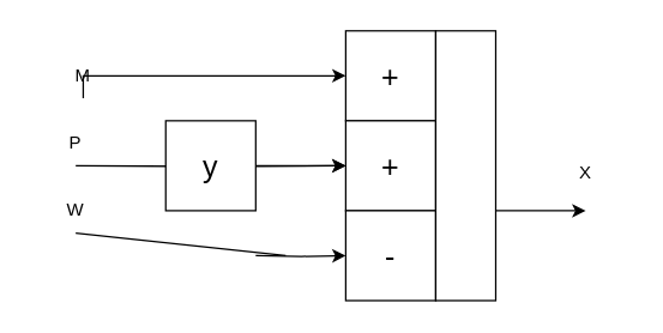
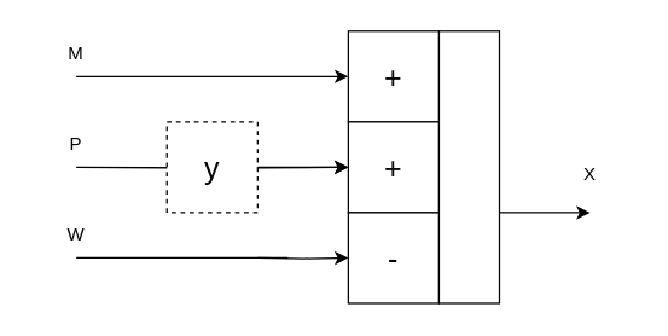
  <mxCell id="0" />
  <mxCell id="1" parent="0" />
  <mxCell id="2" value="&lt;font style=&quot;font-size: 20px;&quot;&gt;+&lt;/font&gt;" style="rounded=0;whiteSpace=wrap;html=1;" parent="1" vertex="1"><mxGeometry x="230" y="20" width="60" height="60" as="geometry" /></mxCell>
  <mxCell id="3" value="&lt;span style=&quot;font-size: 20px;&quot;&gt;+&lt;/span&gt;" style="rounded=0;whiteSpace=wrap;html=1;" parent="1" vertex="1"><mxGeometry x="230" y="80" width="60" height="60" as="geometry" /></mxCell>
  <mxCell id="4" value="&lt;span style=&quot;font-size: 20px;&quot;&gt;-&lt;/span&gt;" style="rounded=0;whiteSpace=wrap;html=1;" parent="1" vertex="1"><mxGeometry x="230" y="140" width="60" height="60" as="geometry" /></mxCell>
  <mxCell id="5" value="" style="rounded=0;whiteSpace=wrap;html=1;" parent="1" vertex="1"><mxGeometry x="290" y="20" width="40" height="180" as="geometry" /></mxCell>
  <mxCell id="6" style="edgeStyle=orthogonalEdgeStyle;rounded=0;orthogonalLoop=1;jettySize=auto;html=1;entryX=0;entryY=0.5;entryDx=0;entryDy=0;exitX=0.5;exitY=1;exitDx=0;exitDy=0;" parent="1" source="10" target="2" edge="1"><mxGeometry relative="1" as="geometry"><mxPoint x="170" y="50" as="sourcePoint" /><Array as="points"><mxPoint x="100" y="50" /><mxPoint x="100" y="50" /></Array></mxGeometry></mxCell>
  <mxCell id="7" style="edgeStyle=orthogonalEdgeStyle;rounded=0;orthogonalLoop=1;jettySize=auto;html=1;" parent="1" target="3" edge="1" source="16"><mxGeometry relative="1" as="geometry"><mxPoint x="50" y="110" as="sourcePoint" /></mxGeometry></mxCell>
  <mxCell id="8" style="edgeStyle=orthogonalEdgeStyle;rounded=0;orthogonalLoop=1;jettySize=auto;html=1;" parent="1" target="4" edge="1"><mxGeometry relative="1" as="geometry"><mxPoint x="170" y="170" as="sourcePoint" /></mxGeometry></mxCell>
  <mxCell id="9" value="" style="endArrow=none;html=1;rounded=0;exitX=0.5;exitY=1;exitDx=0;exitDy=0;" parent="1" edge="1" source="12"><mxGeometry width="50" height="50" relative="1" as="geometry"><mxPoint x="30" y="169.5" as="sourcePoint" /><mxPoint x="190" y="170" as="targetPoint" /></mxGeometry></mxCell>
- <mxCell id="10" value="M" style="text;html=1;align=center;verticalAlign=middle;whiteSpace=wrap;rounded=0;" parent="1" vertex="1"><mxGeometry x="25" y="35" width="60" height="30" as="geometry" /></mxCell>
+ <mxCell id="10" value="M" style="text;html=1;align=center;verticalAlign=middle;whiteSpace=wrap;rounded=0;" parent="1" vertex="1"><mxGeometry x="20" y="20" width="60" height="30" as="geometry" /></mxCell>
  <mxCell id="11" value="P" style="text;html=1;align=center;verticalAlign=middle;whiteSpace=wrap;rounded=0;" parent="1" vertex="1"><mxGeometry x="20" y="80" width="60" height="30" as="geometry" /></mxCell>
- <mxCell id="12" value="W" style="text;html=1;align=center;verticalAlign=middle;whiteSpace=wrap;rounded=0;" parent="1" vertex="1"><mxGeometry x="20" y="125" width="60" height="30" as="geometry" /></mxCell>
+ <mxCell id="12" value="W" style="text;html=1;align=center;verticalAlign=middle;whiteSpace=wrap;rounded=0;" parent="1" vertex="1"><mxGeometry x="20" y="140" width="60" height="30" as="geometry" /></mxCell>
  <mxCell id="13" style="edgeStyle=orthogonalEdgeStyle;rounded=0;orthogonalLoop=1;jettySize=auto;html=1;entryX=0;entryY=0.5;entryDx=0;entryDy=0;" parent="1" edge="1"><mxGeometry relative="1" as="geometry"><mxPoint x="330" y="140" as="sourcePoint" /><mxPoint x="390" y="140" as="targetPoint" /></mxGeometry></mxCell>
  <mxCell id="14" value="X" style="text;html=1;align=center;verticalAlign=middle;whiteSpace=wrap;rounded=0;" parent="1" vertex="1"><mxGeometry x="360" y="100" width="60" height="30" as="geometry" /></mxCell>
  <mxCell id="15" value="" style="edgeStyle=orthogonalEdgeStyle;rounded=0;orthogonalLoop=1;jettySize=auto;html=1;entryX=0;entryY=0.5;entryDx=0;entryDy=0;" edge="1" parent="1" target="3"><mxGeometry relative="1" as="geometry"><mxPoint x="50" y="110" as="sourcePoint" /><mxPoint x="230" y="110" as="targetPoint" /></mxGeometry></mxCell>
- <mxCell id="16" value="&lt;span style=&quot;font-size: 20px;&quot;&gt;y&lt;/span&gt;" style="rounded=0;whiteSpace=wrap;html=1;" vertex="1" parent="1"><mxGeometry x="110" y="80" width="60" height="60" as="geometry" /></mxCell>
+ <mxCell id="16" value="&lt;span style=&quot;font-size: 20px;&quot;&gt;y&lt;/span&gt;" style="rounded=0;whiteSpace=wrap;html=1;dashed=1;" vertex="1" parent="1"><mxGeometry x="110" y="80" width="60" height="60" as="geometry" /></mxCell>
